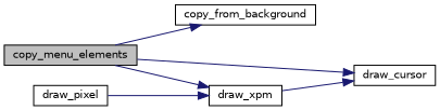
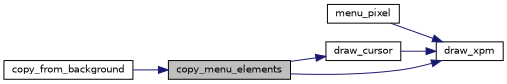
  digraph {
    rankdir=LR
    node [color=black fillcolor=white fontname=Helvetica fontsize=10 shape=record style=filled]
    edge [color=midnightblue fontname=Helvetica fontsize=10 labelfontname=Helvetica labelfontsize=10 style=solid]
    n1 [fillcolor=grey75 fontcolor=black height=0.2 label=copy_menu_elements width=0.4]
    n2 [height=0.2 label=copy_from_background width=0.4]
    n3 [height=0.2 label=draw_cursor width=0.4]
    n4 [height=0.2 label=draw_xpm width=0.4]
-   n5 [height=0.2 label=draw_pixel width=0.4]
-   n1 -> n2
+   n5 [height=0.2 label=menu_pixel width=0.4]
+   n2 -> n1
    n1 -> n3
    n1 -> n4
-   n4 -> n3
+   n3 -> n4
    n5 -> n4
  }
